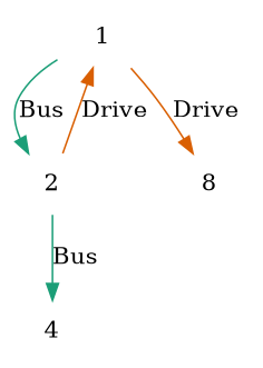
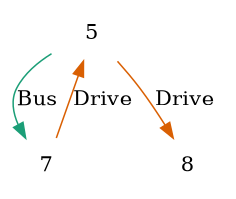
  digraph {
    node [shape=none]
    edge [color="#1B9E77"]
-   1
-   2
+   1 [label=5]
+   2 [label=7]
    n3 [label=8]
-   4
    1 -> 2 [label=Bus]
    1 -> n3 [color="#D95F02" label=Drive]
    2 -> 1 [color="#D95F02" label=Drive]
-   2 -> 4 [label=Bus]
  }
